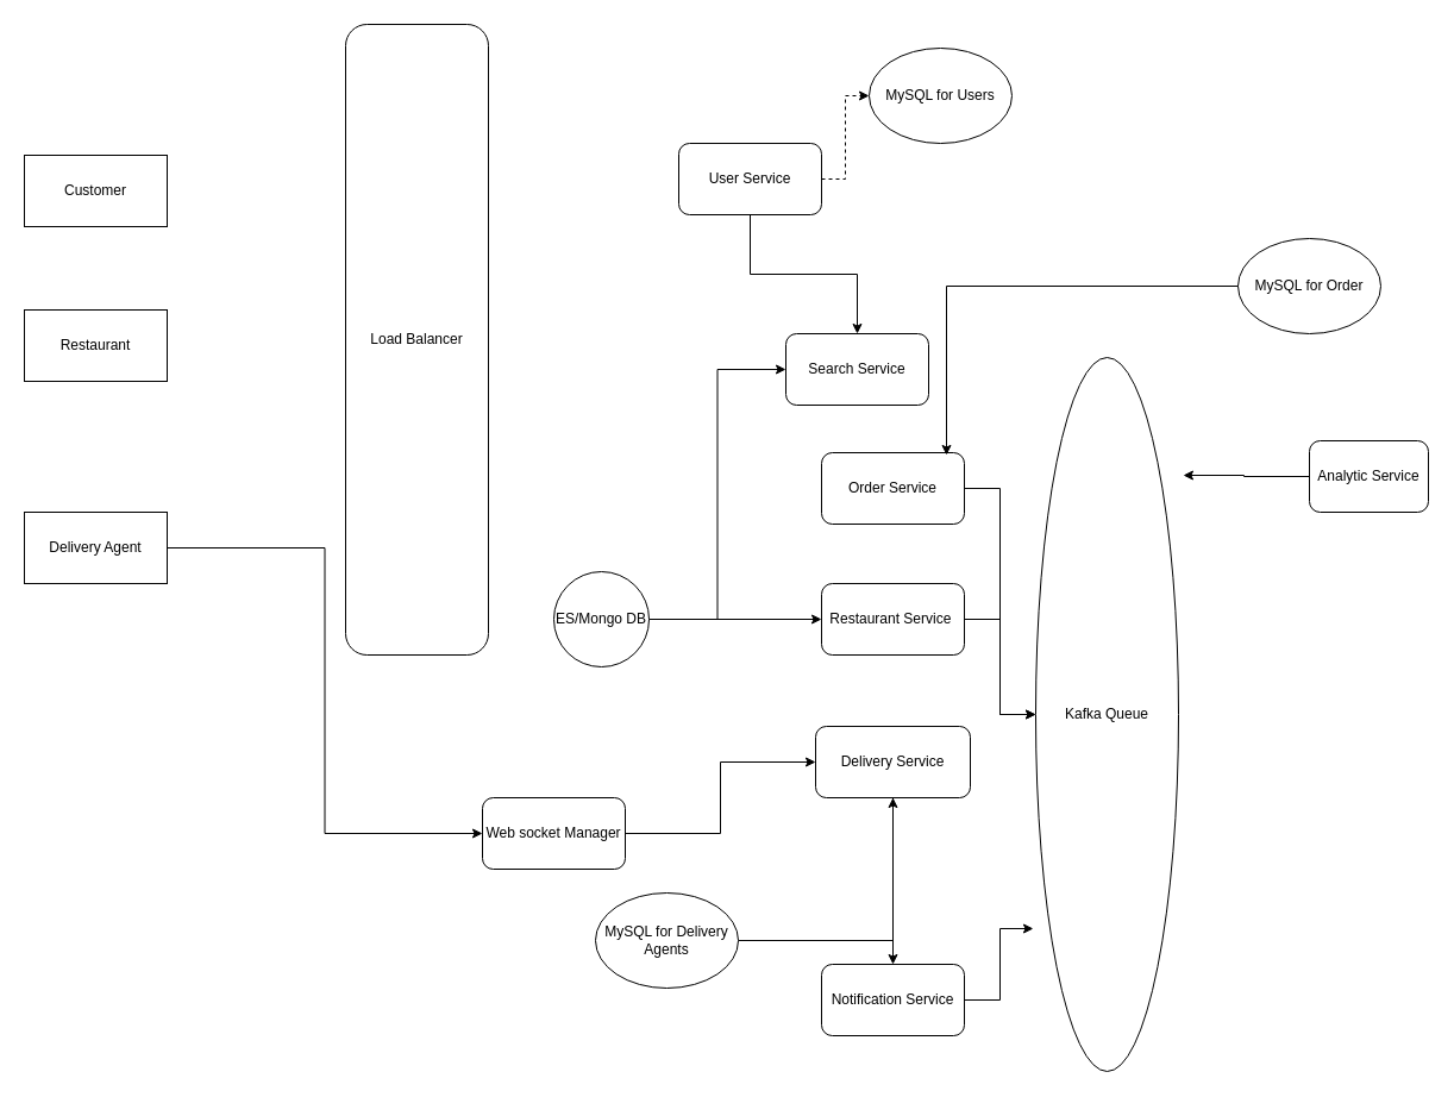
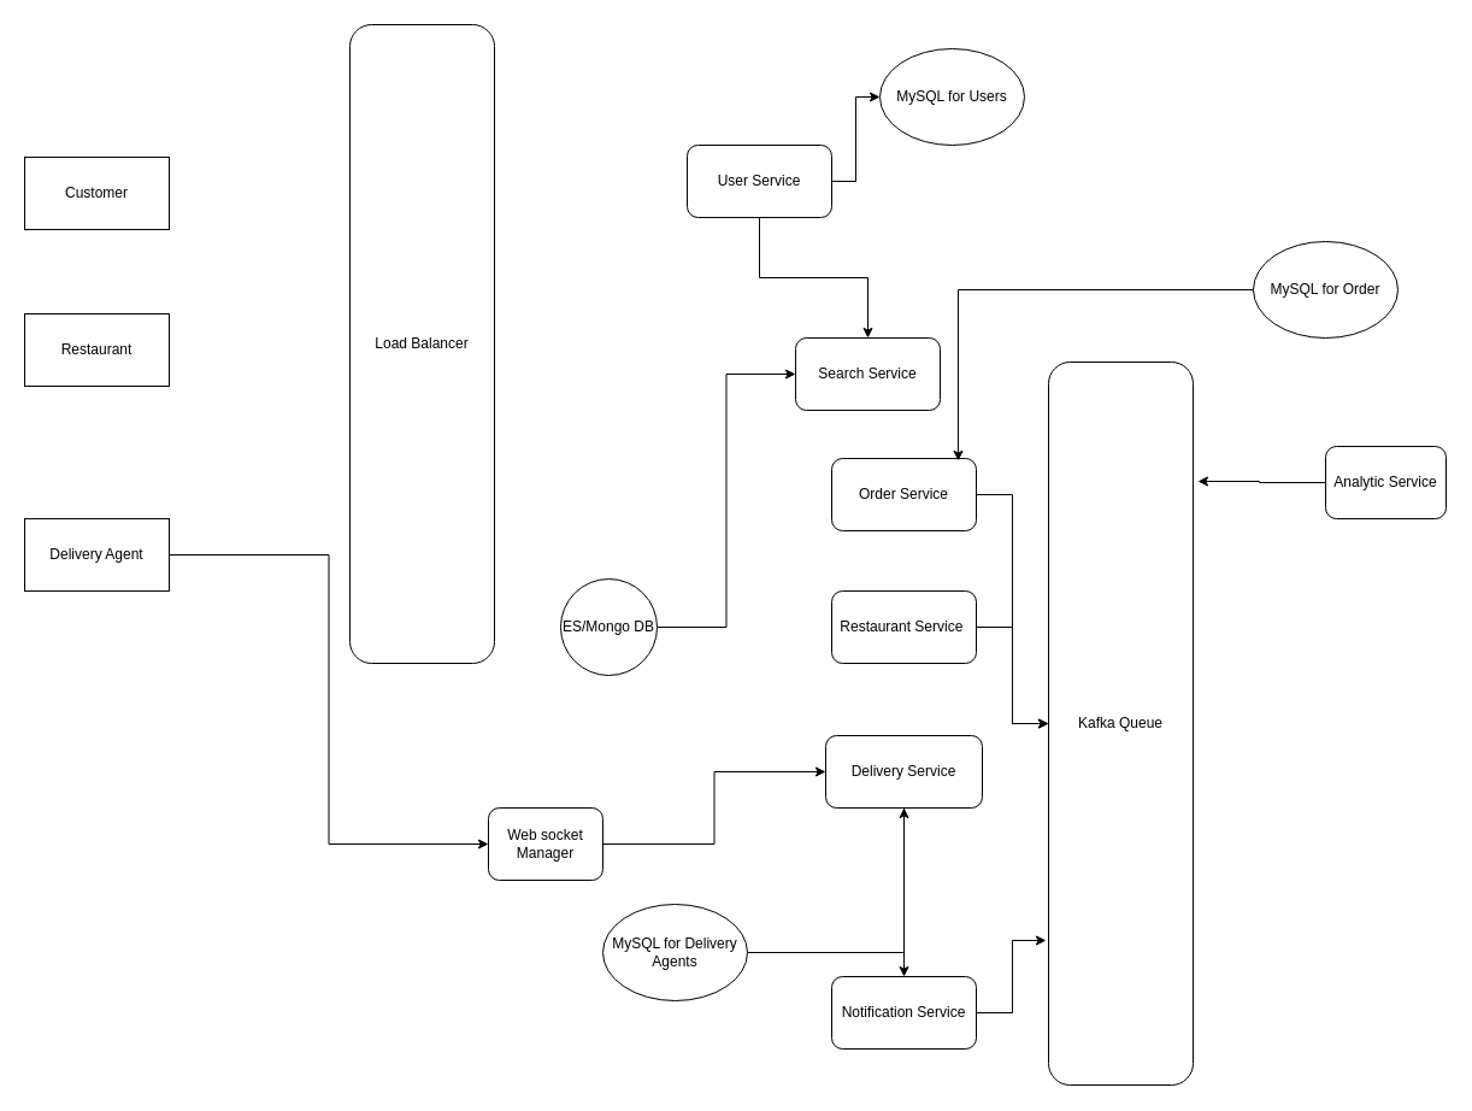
  <mxCell id="0" />
  <mxCell id="1" parent="0" />
  <mxCell id="2" value="Customer" style="rounded=0;whiteSpace=wrap;html=1;" vertex="1" parent="1"><mxGeometry x="20" y="130" width="120" height="60" as="geometry" /></mxCell>
  <mxCell id="3" value="Load Balancer" style="rounded=1;whiteSpace=wrap;html=1;" vertex="1" parent="1"><mxGeometry x="290" y="20" width="120" height="530" as="geometry" /></mxCell>
  <mxCell id="4" value="Search Service" style="rounded=1;whiteSpace=wrap;html=1;" vertex="1" parent="1"><mxGeometry x="660" y="280" width="120" height="60" as="geometry" /></mxCell>
  <mxCell id="5" style="edgeStyle=orthogonalEdgeStyle;rounded=0;orthogonalLoop=1;jettySize=auto;html=1;" edge="1" parent="1" source="6" target="7"><mxGeometry relative="1" as="geometry" /></mxCell>
  <mxCell id="6" value="Order Service" style="rounded=1;whiteSpace=wrap;html=1;" vertex="1" parent="1"><mxGeometry x="690" y="380" width="120" height="60" as="geometry" /></mxCell>
- <mxCell id="7" value="Kafka Queue" style="ellipse;whiteSpace=wrap;html=1;" vertex="1" parent="1"><mxGeometry x="870" y="300" width="120" height="600" as="geometry" /></mxCell>
+ <mxCell id="7" value="Kafka Queue" style="rounded=1;whiteSpace=wrap;html=1;" vertex="1" parent="1"><mxGeometry x="870" y="300" width="120" height="600" as="geometry" /></mxCell>
  <mxCell id="8" value="Notification Service" style="rounded=1;whiteSpace=wrap;html=1;" vertex="1" parent="1"><mxGeometry x="690" y="810" width="120" height="60" as="geometry" /></mxCell>
  <mxCell id="9" style="edgeStyle=orthogonalEdgeStyle;rounded=0;orthogonalLoop=1;jettySize=auto;html=1;" edge="1" parent="1" source="10" target="7"><mxGeometry relative="1" as="geometry" /></mxCell>
  <mxCell id="10" value="Restaurant Service&amp;nbsp;" style="rounded=1;whiteSpace=wrap;html=1;" vertex="1" parent="1"><mxGeometry x="690" y="490" width="120" height="60" as="geometry" /></mxCell>
  <mxCell id="11" style="edgeStyle=orthogonalEdgeStyle;rounded=0;orthogonalLoop=1;jettySize=auto;html=1;" edge="1" parent="1" source="12" target="8"><mxGeometry relative="1" as="geometry" /></mxCell>
  <mxCell id="12" value="Delivery Service" style="rounded=1;whiteSpace=wrap;html=1;" vertex="1" parent="1"><mxGeometry x="685" y="610" width="130" height="60" as="geometry" /></mxCell>
  <mxCell id="13" value="Restaurant" style="rounded=0;whiteSpace=wrap;html=1;" vertex="1" parent="1"><mxGeometry x="20" y="260" width="120" height="60" as="geometry" /></mxCell>
  <mxCell id="14" style="edgeStyle=orthogonalEdgeStyle;rounded=0;orthogonalLoop=1;jettySize=auto;html=1;entryX=0;entryY=0.5;entryDx=0;entryDy=0;" edge="1" parent="1" source="15" target="25"><mxGeometry relative="1" as="geometry" /></mxCell>
  <mxCell id="15" value="Delivery Agent" style="rounded=0;whiteSpace=wrap;html=1;" vertex="1" parent="1"><mxGeometry x="20" y="430" width="120" height="60" as="geometry" /></mxCell>
  <mxCell id="16" style="edgeStyle=orthogonalEdgeStyle;rounded=0;orthogonalLoop=1;jettySize=auto;html=1;entryX=-0.017;entryY=0.8;entryDx=0;entryDy=0;entryPerimeter=0;" edge="1" parent="1" source="8" target="7"><mxGeometry relative="1" as="geometry" /></mxCell>
- <mxCell id="17" style="edgeStyle=orthogonalEdgeStyle;rounded=0;orthogonalLoop=1;jettySize=auto;html=1;" edge="1" parent="1" source="19" target="10"><mxGeometry relative="1" as="geometry" /></mxCell>
  <mxCell id="18" style="edgeStyle=orthogonalEdgeStyle;rounded=0;orthogonalLoop=1;jettySize=auto;html=1;entryX=0;entryY=0.5;entryDx=0;entryDy=0;" edge="1" parent="1" source="19" target="4"><mxGeometry relative="1" as="geometry" /></mxCell>
  <mxCell id="19" value="ES/Mongo DB" style="ellipse;whiteSpace=wrap;html=1;aspect=fixed;" vertex="1" parent="1"><mxGeometry x="465" y="480" width="80" height="80" as="geometry" /></mxCell>
  <mxCell id="20" value="MySQL for Users" style="ellipse;whiteSpace=wrap;html=1;" vertex="1" parent="1"><mxGeometry x="730" y="40" width="120" height="80" as="geometry" /></mxCell>
- <mxCell id="21" style="edgeStyle=orthogonalEdgeStyle;rounded=0;orthogonalLoop=1;jettySize=auto;html=1;dashed=1;" edge="1" parent="1" source="23" target="20"><mxGeometry relative="1" as="geometry" /></mxCell>
+ <mxCell id="21" style="edgeStyle=orthogonalEdgeStyle;rounded=0;orthogonalLoop=1;jettySize=auto;html=1;" edge="1" parent="1" source="23" target="20"><mxGeometry relative="1" as="geometry" /></mxCell>
  <mxCell id="22" style="edgeStyle=orthogonalEdgeStyle;rounded=0;orthogonalLoop=1;jettySize=auto;html=1;" edge="1" parent="1" source="23" target="4"><mxGeometry relative="1" as="geometry" /></mxCell>
  <mxCell id="23" value="User Service" style="rounded=1;whiteSpace=wrap;html=1;" vertex="1" parent="1"><mxGeometry x="570" y="120" width="120" height="60" as="geometry" /></mxCell>
  <mxCell id="24" style="edgeStyle=orthogonalEdgeStyle;rounded=0;orthogonalLoop=1;jettySize=auto;html=1;entryX=0;entryY=0.5;entryDx=0;entryDy=0;" edge="1" parent="1" source="25" target="12"><mxGeometry relative="1" as="geometry" /></mxCell>
- <mxCell id="25" value="Web socket Manager" style="rounded=1;whiteSpace=wrap;html=1;" vertex="1" parent="1"><mxGeometry x="405" y="670" width="120" height="60" as="geometry" /></mxCell>
+ <mxCell id="25" value="Web socket Manager" style="rounded=1;whiteSpace=wrap;html=1;" vertex="1" parent="1"><mxGeometry x="405" y="670" width="95" height="60" as="geometry" /></mxCell>
  <mxCell id="26" value="MySQL for Order" style="ellipse;whiteSpace=wrap;html=1;" vertex="1" parent="1"><mxGeometry x="1040" y="200" width="120" height="80" as="geometry" /></mxCell>
  <mxCell id="27" style="edgeStyle=orthogonalEdgeStyle;rounded=0;orthogonalLoop=1;jettySize=auto;html=1;entryX=0.875;entryY=0.033;entryDx=0;entryDy=0;entryPerimeter=0;" edge="1" parent="1" source="26" target="6"><mxGeometry relative="1" as="geometry" /></mxCell>
  <mxCell id="28" style="edgeStyle=orthogonalEdgeStyle;rounded=0;orthogonalLoop=1;jettySize=auto;html=1;" edge="1" parent="1" source="29" target="12"><mxGeometry relative="1" as="geometry" /></mxCell>
  <mxCell id="29" value="MySQL for Delivery Agents" style="ellipse;whiteSpace=wrap;html=1;" vertex="1" parent="1"><mxGeometry x="500" y="750" width="120" height="80" as="geometry" /></mxCell>
  <mxCell id="30" value="Analytic Service" style="rounded=1;whiteSpace=wrap;html=1;" vertex="1" parent="1"><mxGeometry x="1100" y="370" width="100" height="60" as="geometry" /></mxCell>
  <mxCell id="31" style="edgeStyle=orthogonalEdgeStyle;rounded=0;orthogonalLoop=1;jettySize=auto;html=1;entryX=1.033;entryY=0.165;entryDx=0;entryDy=0;entryPerimeter=0;" edge="1" parent="1" source="30" target="7"><mxGeometry relative="1" as="geometry" /></mxCell>
